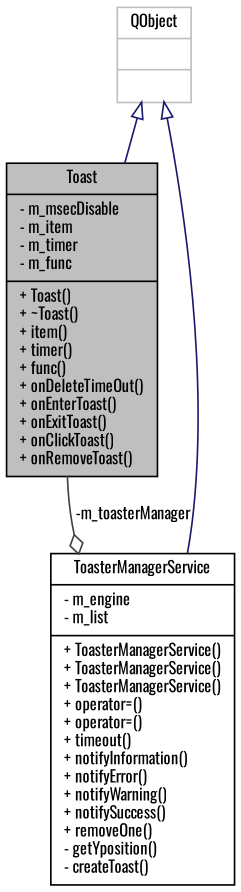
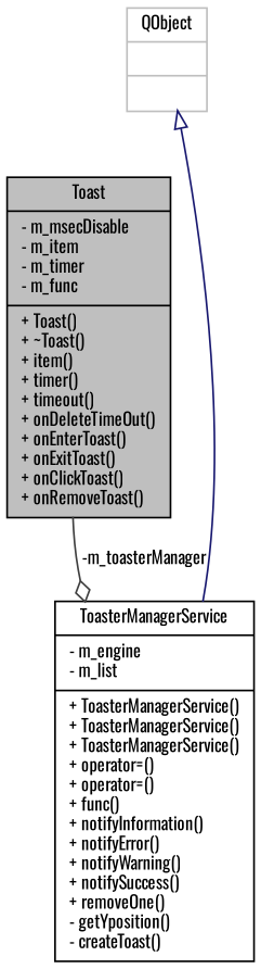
  digraph {
    fontname=Oswald
    node [color=black fillcolor=white fontname=Oswald fontsize=10 shape=record style=filled]
    edge [color=midnightblue fontname=Oswald fontsize=10 labelfontname=Helvetica labelfontsize=10 style=solid arrowtail=onormal dir=back]
-   n1 [fillcolor=grey75 fontcolor=black height=0.2 label="{Toast\n|- m_msecDisable\l- m_item\l- m_timer\l- m_func\l|+ Toast()\l+ ~Toast()\l+ item()\l+ timer()\l+ func()\l+ onDeleteTimeOut()\l+ onEnterToast()\l+ onExitToast()\l+ onClickToast()\l+ onRemoveToast()\l}" width=0.4]
-   n2 [height=0.2 label="{ToasterManagerService\n|- m_engine\l- m_list\l|+ ToasterManagerService()\l+ ToasterManagerService()\l+ ToasterManagerService()\l+ operator=()\l+ operator=()\l+ timeout()\l+ notifyInformation()\l+ notifyError()\l+ notifyWarning()\l+ notifySuccess()\l+ removeOne()\l- getYposition()\l- createToast()\l}" width=0.4]
+   n1 [fillcolor=grey75 fontcolor=black height=0.2 label="{Toast\n|- m_msecDisable\l- m_item\l- m_timer\l- m_func\l|+ Toast()\l+ ~Toast()\l+ item()\l+ timer()\l+ timeout()\l+ onDeleteTimeOut()\l+ onEnterToast()\l+ onExitToast()\l+ onClickToast()\l+ onRemoveToast()\l}" width=0.4]
+   n2 [height=0.2 label="{ToasterManagerService\n|- m_engine\l- m_list\l|+ ToasterManagerService()\l+ ToasterManagerService()\l+ ToasterManagerService()\l+ operator=()\l+ operator=()\l+ func()\l+ notifyInformation()\l+ notifyError()\l+ notifyWarning()\l+ notifySuccess()\l+ removeOne()\l- getYposition()\l- createToast()\l}" width=0.4]
    n3 [color=grey75 height=0.2 label="{QObject\n||}" width=0.4]
    n1 -> n2 [arrowhead=odiamond color=grey25 label=" -m_toasterManager" arrowtail="" dir=""]
-   n3 -> n1
    n3 -> n2
  }
